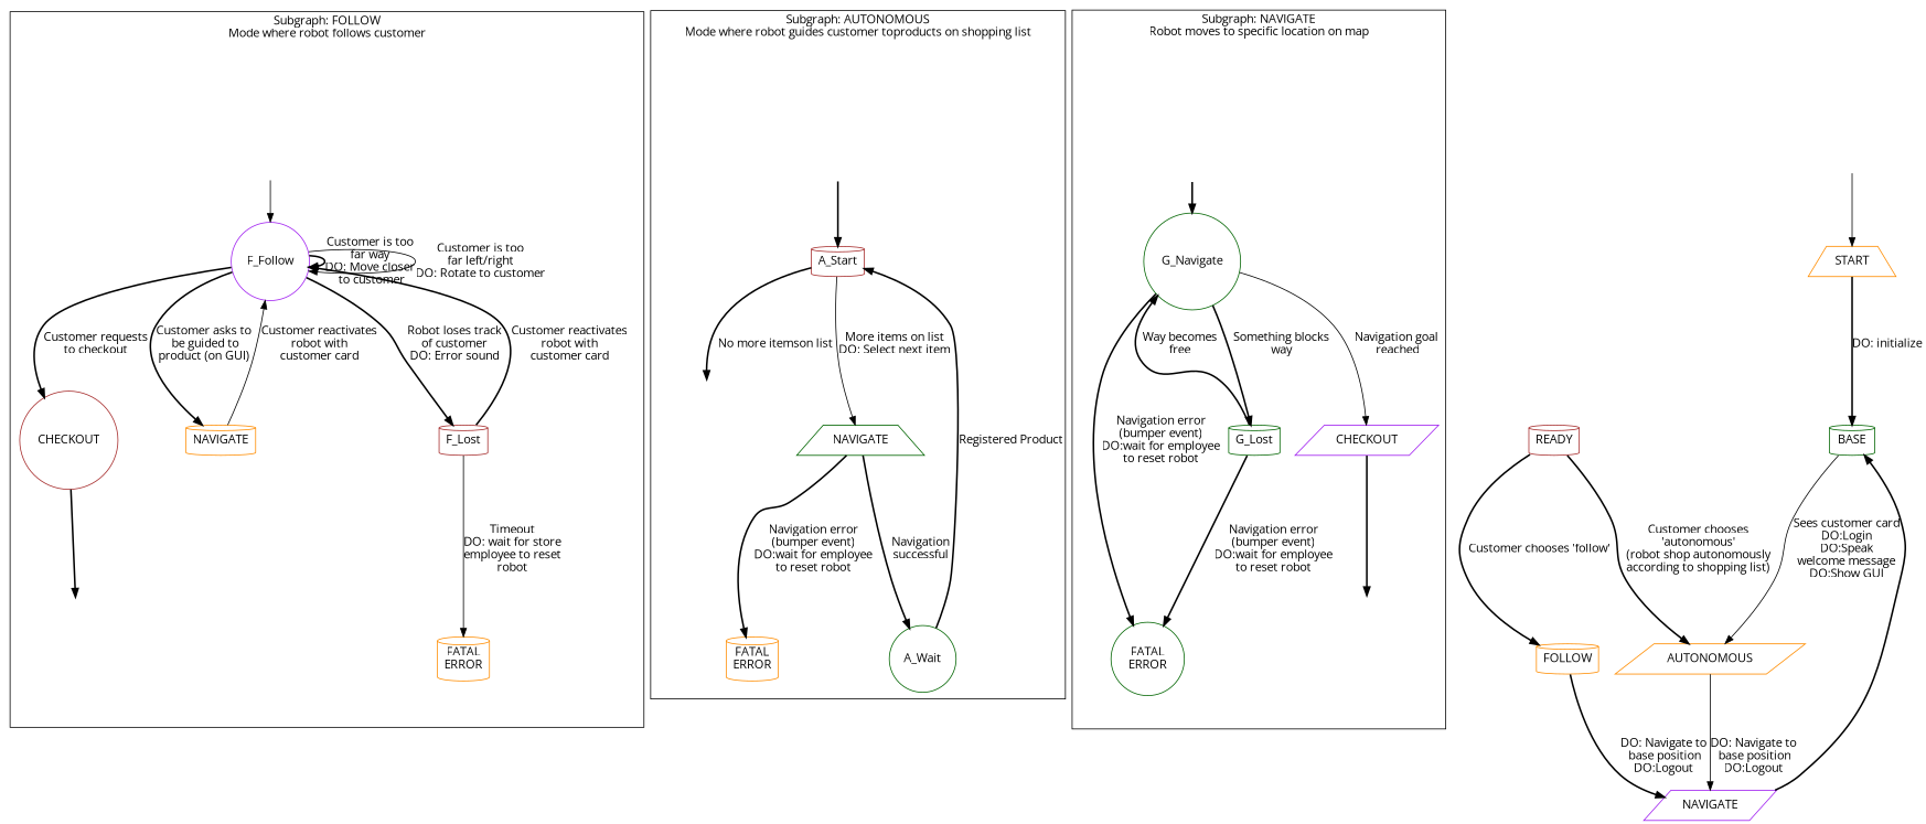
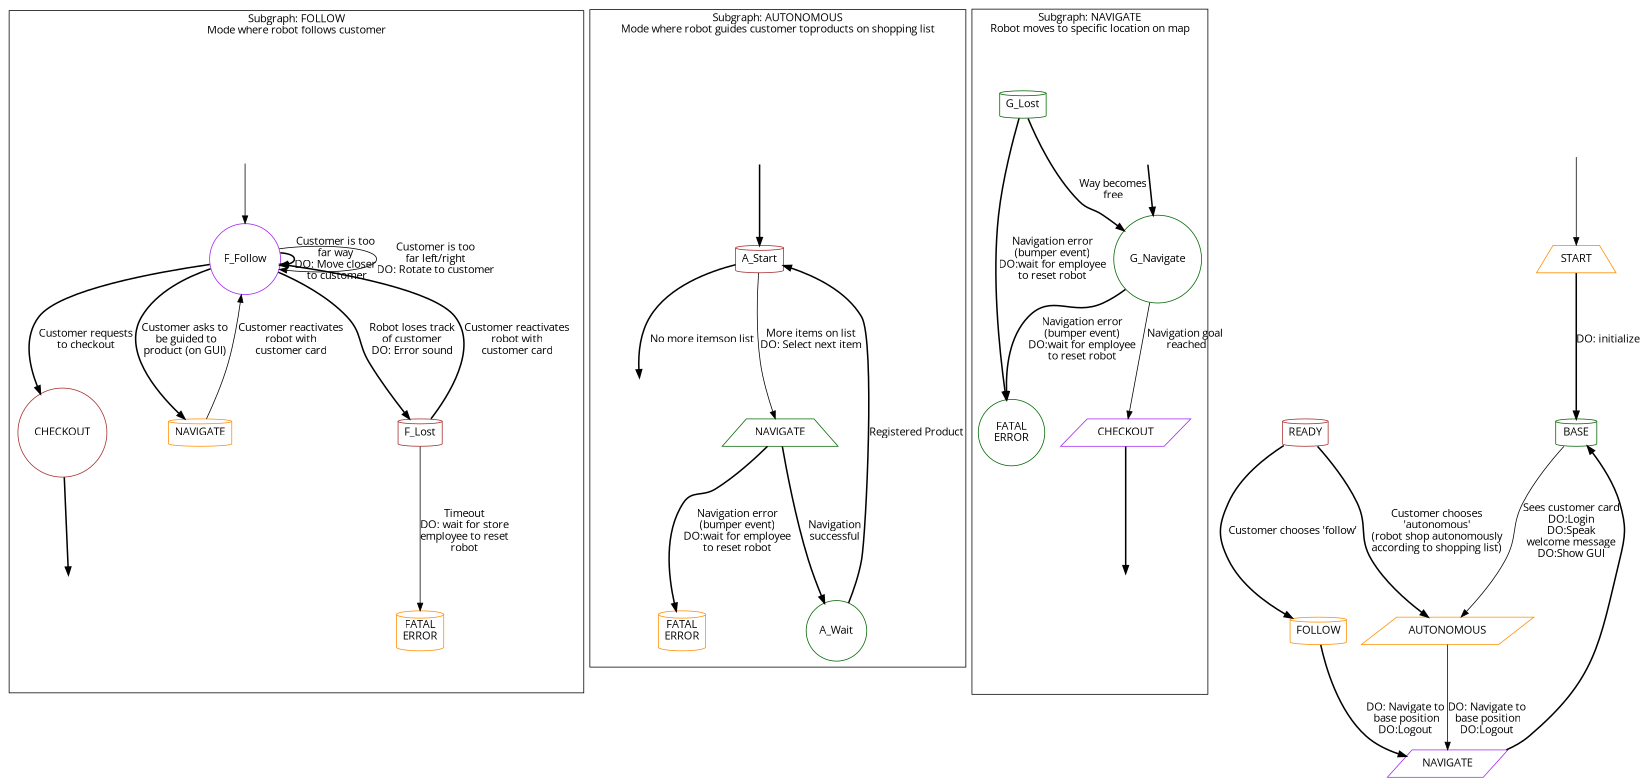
  digraph {
    fontname="Open Sans"
    node [fontname="Open Sans" shape=circle]
    edge [fontname="Open Sans" style=bold]
    F_invisible_start [style=invis]
    F_Follow [color=purple]
    F_invisible_end [style=invis]
    n4 [color=darkorange label="FATAL\nERROR" shape=cylinder]
    n5 [color=darkorange label=NAVIGATE shape=cylinder]
    n6 [color=brown label=CHECKOUT]
    F_Lost [color=brown shape=cylinder]
    A_invisible_start [style=invis]
    A_Start [color=brown shape=cylinder]
    A_invisible_end [style=invis]
    n11 [color=darkorange label="FATAL\nERROR" shape=cylinder]
    n12 [color=darkgreen label=NAVIGATE shape=trapezium]
    A_Wait [color=darkgreen]
    G_invisible_start [style=invis]
    G_Navigate [color=darkgreen]
    G_invisible_end [style=invis]
    n17 [color=darkgreen label="FATAL\nERROR"]
    n18 [color=purple label=CHECKOUT shape=parallelogram]
    n19 [color=darkgreen label=G_Lost shape=cylinder]
    START [color=darkorange shape=trapezium]
    BASE [color=darkgreen shape=cylinder]
    AUTONOMOUS [color=darkorange shape=parallelogram]
    start_invisible [style=invis]
    READY [color=brown shape=cylinder]
    FOLLOW [color=darkorange shape=cylinder]
    NAVIGATE [color=purple shape=parallelogram]
    subgraph cluster_1 {
      label="Subgraph: FOLLOW\nMode where robot follows customer"
      F_invisible_start
      F_Follow
      F_invisible_end
      n4
      n5
      n6
      F_Lost
    }
    subgraph cluster_2 {
      label="Subgraph: AUTONOMOUS\nMode where robot guides customer toproducts on shopping list"
      A_invisible_start
      A_Start
      A_invisible_end
      n11
      n12
      A_Wait
    }
    subgraph cluster_3 {
      label="Subgraph: NAVIGATE\nRobot moves to specific location on map"
      G_invisible_start
      G_Navigate
      G_invisible_end
      n17
      n18
      n19
    }
    F_invisible_start -> F_Follow [style=solid]
    F_Follow -> F_Follow [label="Customer is too\nfar way\nDO: Move closer\n to customer"]
    F_Follow -> F_Follow [label="Customer is too\nfar left/right\nDO: Rotate to customer" style=solid]
    F_Follow -> n5 [label="Customer asks to\n be guided to\nproduct (on GUI)"]
    F_Follow -> n6 [label="Customer requests\nto checkout"]
    F_Follow -> F_Lost [label="Robot loses track\nof customer\nDO: Error sound"]
    n5 -> F_Follow [label="Customer reactivates\nrobot with\ncustomer card" style=solid]
    n6 -> F_invisible_end
    F_Lost -> F_Follow [label="Customer reactivates\nrobot with\ncustomer card"]
    F_Lost -> n4 [label="Timeout\nDO: wait for store\nemployee to reset\nrobot" style=solid]
    A_invisible_start -> A_Start
    A_Start -> A_invisible_end [label="No more items\on list"]
    A_Start -> n12 [label="More items on list\nDO: Select next item" style=solid]
    n12 -> n11 [label="Navigation error\n(bumper event)\nDO:wait for employee\nto reset robot"]
    n12 -> A_Wait [label="Navigation\nsuccessful"]
    A_Wait -> A_Start [label="Registered Product"]
    G_invisible_start -> G_Navigate
    G_Navigate -> n17 [label="Navigation error\n(bumper event)\nDO:wait for employee\nto reset robot"]
    G_Navigate -> n18 [label="Navigation goal\n reached" style=solid]
-   G_Navigate -> n19 [label="Something blocks\nway"]
    n18 -> G_invisible_end
    n19 -> G_Navigate [label="Way becomes\nfree"]
    n19 -> n17 [label="Navigation error\n(bumper event)\nDO:wait for employee\nto reset robot"]
    START -> BASE [label="DO: initialize"]
    BASE -> AUTONOMOUS [label="Sees customer card\nDO:Login\nDO:Speak\nwelcome message\nDO:Show GUI" style=solid]
    AUTONOMOUS -> NAVIGATE [label="DO: Navigate to\n base position\nDO:Logout" style=solid]
    start_invisible -> START [style=solid]
    READY -> AUTONOMOUS [label="Customer chooses\n'autonomous'\n(robot shop autonomously\naccording to shopping list)"]
    READY -> FOLLOW [label="Customer chooses 'follow'"]
    FOLLOW -> NAVIGATE [label="DO: Navigate to\n base position\nDO:Logout"]
    NAVIGATE -> BASE
  }
